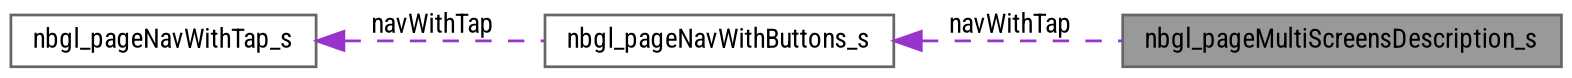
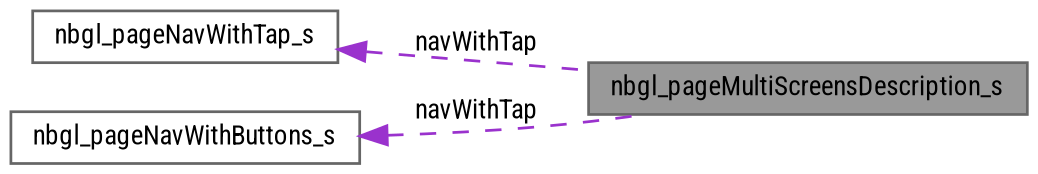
  digraph {
    fontname="Roboto Condensed"
    rankdir=LR
    node [color=gray40 fillcolor=white fontname="Roboto Condensed" fontsize=10 shape=box style=filled]
    edge [color=darkorchid3 dir=back fontname="Roboto Condensed" fontsize=10 labelfontname=Helvetica labelfontsize=10 style=dashed]
    n1 [fillcolor=grey60 fontcolor=black height=0.2 label=nbgl_pageMultiScreensDescription_s width=0.4]
    n2 [height=0.2 label=nbgl_pageNavWithTap_s width=0.4]
    n3 [height=0.2 label=nbgl_pageNavWithButtons_s width=0.4]
-   n2 -> n3 [label=" navWithTap"]
+   n2 -> n1 [label=" navWithTap"]
    n3 -> n1 [label=" navWithTap"]
  }
